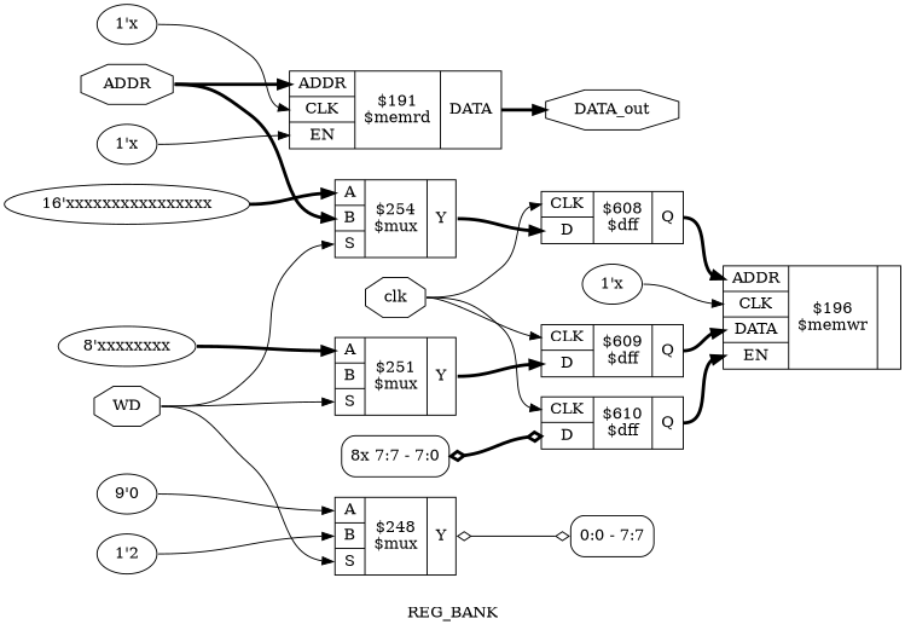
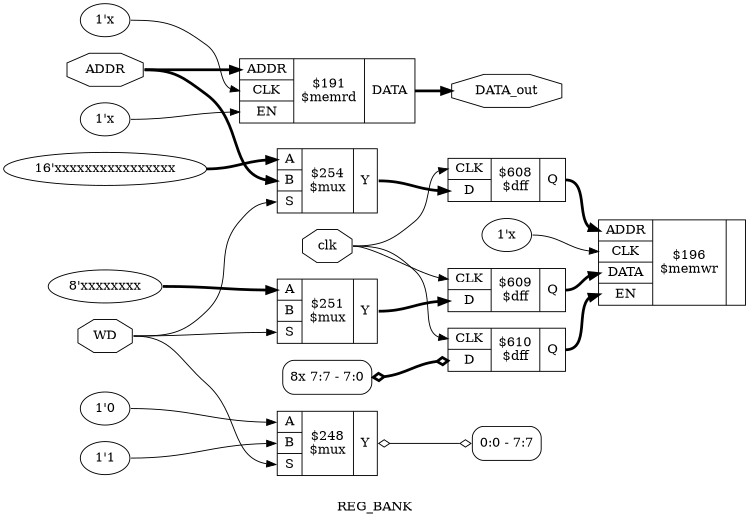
  digraph {
    label=REG_BANK
    rankdir=LR
    remincross=true
    node [shape=record]
    edge [color=black headport="p12:w" tailport=e]
    n1 [color=black fontcolor=black label=ADDR shape=octagon]
    n2 [label="{{<p7> ADDR|<p12> CLK|<p13> EN}|$191\n$memrd|{<p14> DATA}}"]
    n3 [label="{{<p22> A|<p23> B|<p24> S}|$254\n$mux|{<p25> Y}}"]
    n4 [color=black fontcolor=black label=DATA_out shape=octagon]
    n5 [label="{{<p12> CLK|<p17> D}|$608\n$dff|{<p18> Q}}"]
    n6 [label="{{<p22> A|<p23> B|<p24> S}|$251\n$mux|{<p25> Y}}"]
    n7 [label="{{<p12> CLK|<p17> D}|$609\n$dff|{<p18> Q}}"]
    n8 [color=black fontcolor=black label=WD shape=octagon]
    n9 [label="{{<p22> A|<p23> B|<p24> S}|$248\n$mux|{<p25> Y}}"]
    n10 [label="<s0> 0:0 - 7:7 " style=rounded]
    n11 [color=black fontcolor=black label=clk shape=octagon]
    n12 [label="{{<p12> CLK|<p17> D}|$610\n$dff|{<p18> Q}}"]
    n13 [label="{{<p7> ADDR|<p12> CLK|<p14> DATA|<p13> EN}|$196\n$memwr|{}}"]
    n14 [label="1'x" shape=""]
    n15 [label="1'x" shape=""]
    n16 [label="1'x" shape=""]
    n17 [label="<s7> 8x 7:7 - 7:0 " style=rounded]
-   n18 [label="9'0" shape=""]
-   n19 [label="1'2" shape=""]
+   n18 [label="1'0" shape=""]
+   n19 [label="1'1" shape=""]
    n20 [label="8'xxxxxxxx" shape=""]
    n21 [label="16'xxxxxxxxxxxxxxxx" shape=""]
    n1 -> n2 [headport="p7:w" style="setlinewidth(3)"]
    n1 -> n3 [headport="p23:w" style="setlinewidth(3)"]
    n2 -> n4 [headport=w style="setlinewidth(3)" tailport="p14:e"]
    n3 -> n5 [headport="p17:w" style="setlinewidth(3)" tailport="p25:e"]
    n5 -> n13 [headport="p7:w" style="setlinewidth(3)" tailport="p18:e"]
    n6 -> n7 [headport="p17:w" style="setlinewidth(3)" tailport="p25:e"]
    n7 -> n13 [headport="p14:w" style="setlinewidth(3)" tailport="p18:e"]
    n8 -> n3 [headport="p24:w"]
    n8 -> n6 [headport="p24:w"]
    n8 -> n9 [headport="p24:w"]
    n9 -> n10 [arrowhead=odiamond arrowtail=odiamond dir=both headport=w tailport="p25:e"]
    n11 -> n5
    n11 -> n7
    n11 -> n12
    n12 -> n13 [headport="p13:w" style="setlinewidth(3)" tailport="p18:e"]
    n14 -> n2
    n15 -> n2 [headport="p13:w"]
    n16 -> n13
    n17 -> n12 [arrowhead=odiamond arrowtail=odiamond dir=both headport="p17:w" style="setlinewidth(3)"]
    n18 -> n9 [headport="p22:w"]
    n19 -> n9 [headport="p23:w"]
    n20 -> n6 [headport="p22:w" style="setlinewidth(3)"]
    n21 -> n3 [headport="p22:w" style="setlinewidth(3)"]
  }
